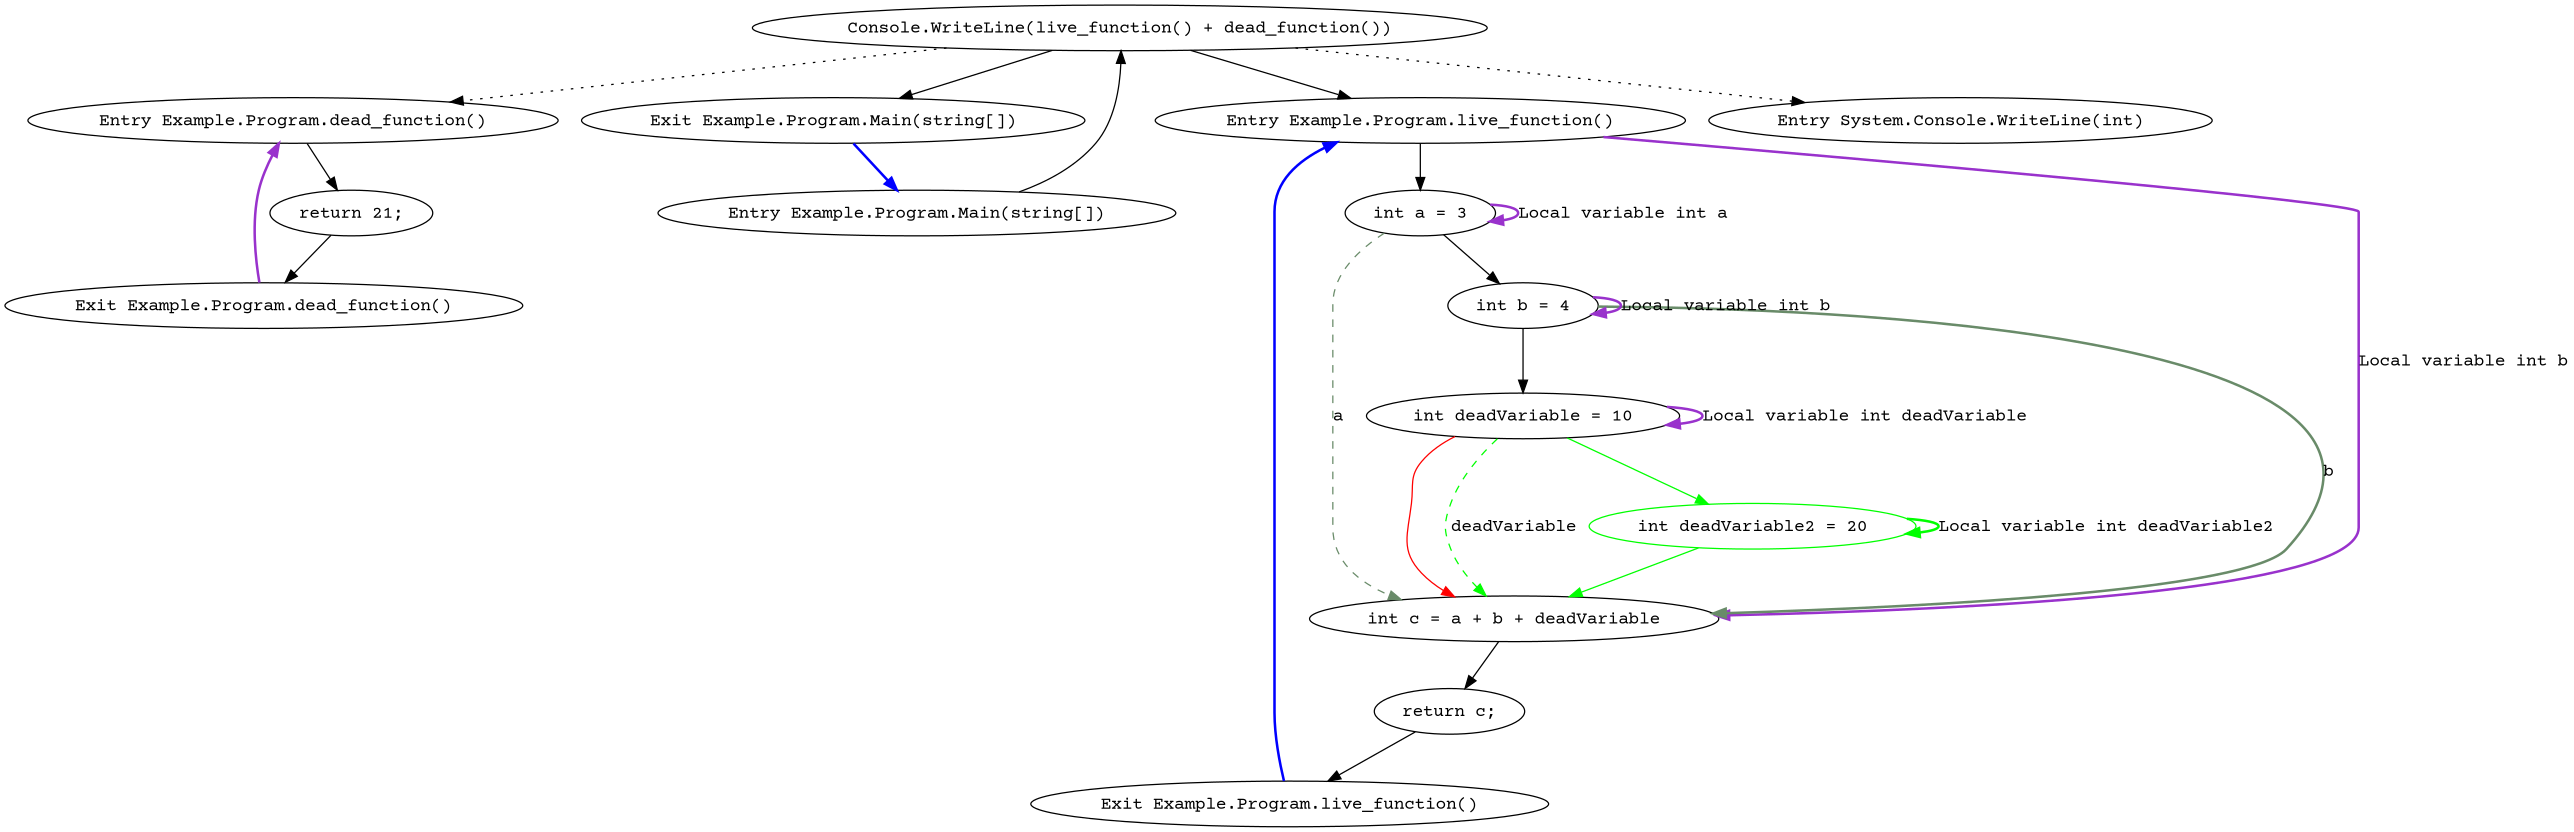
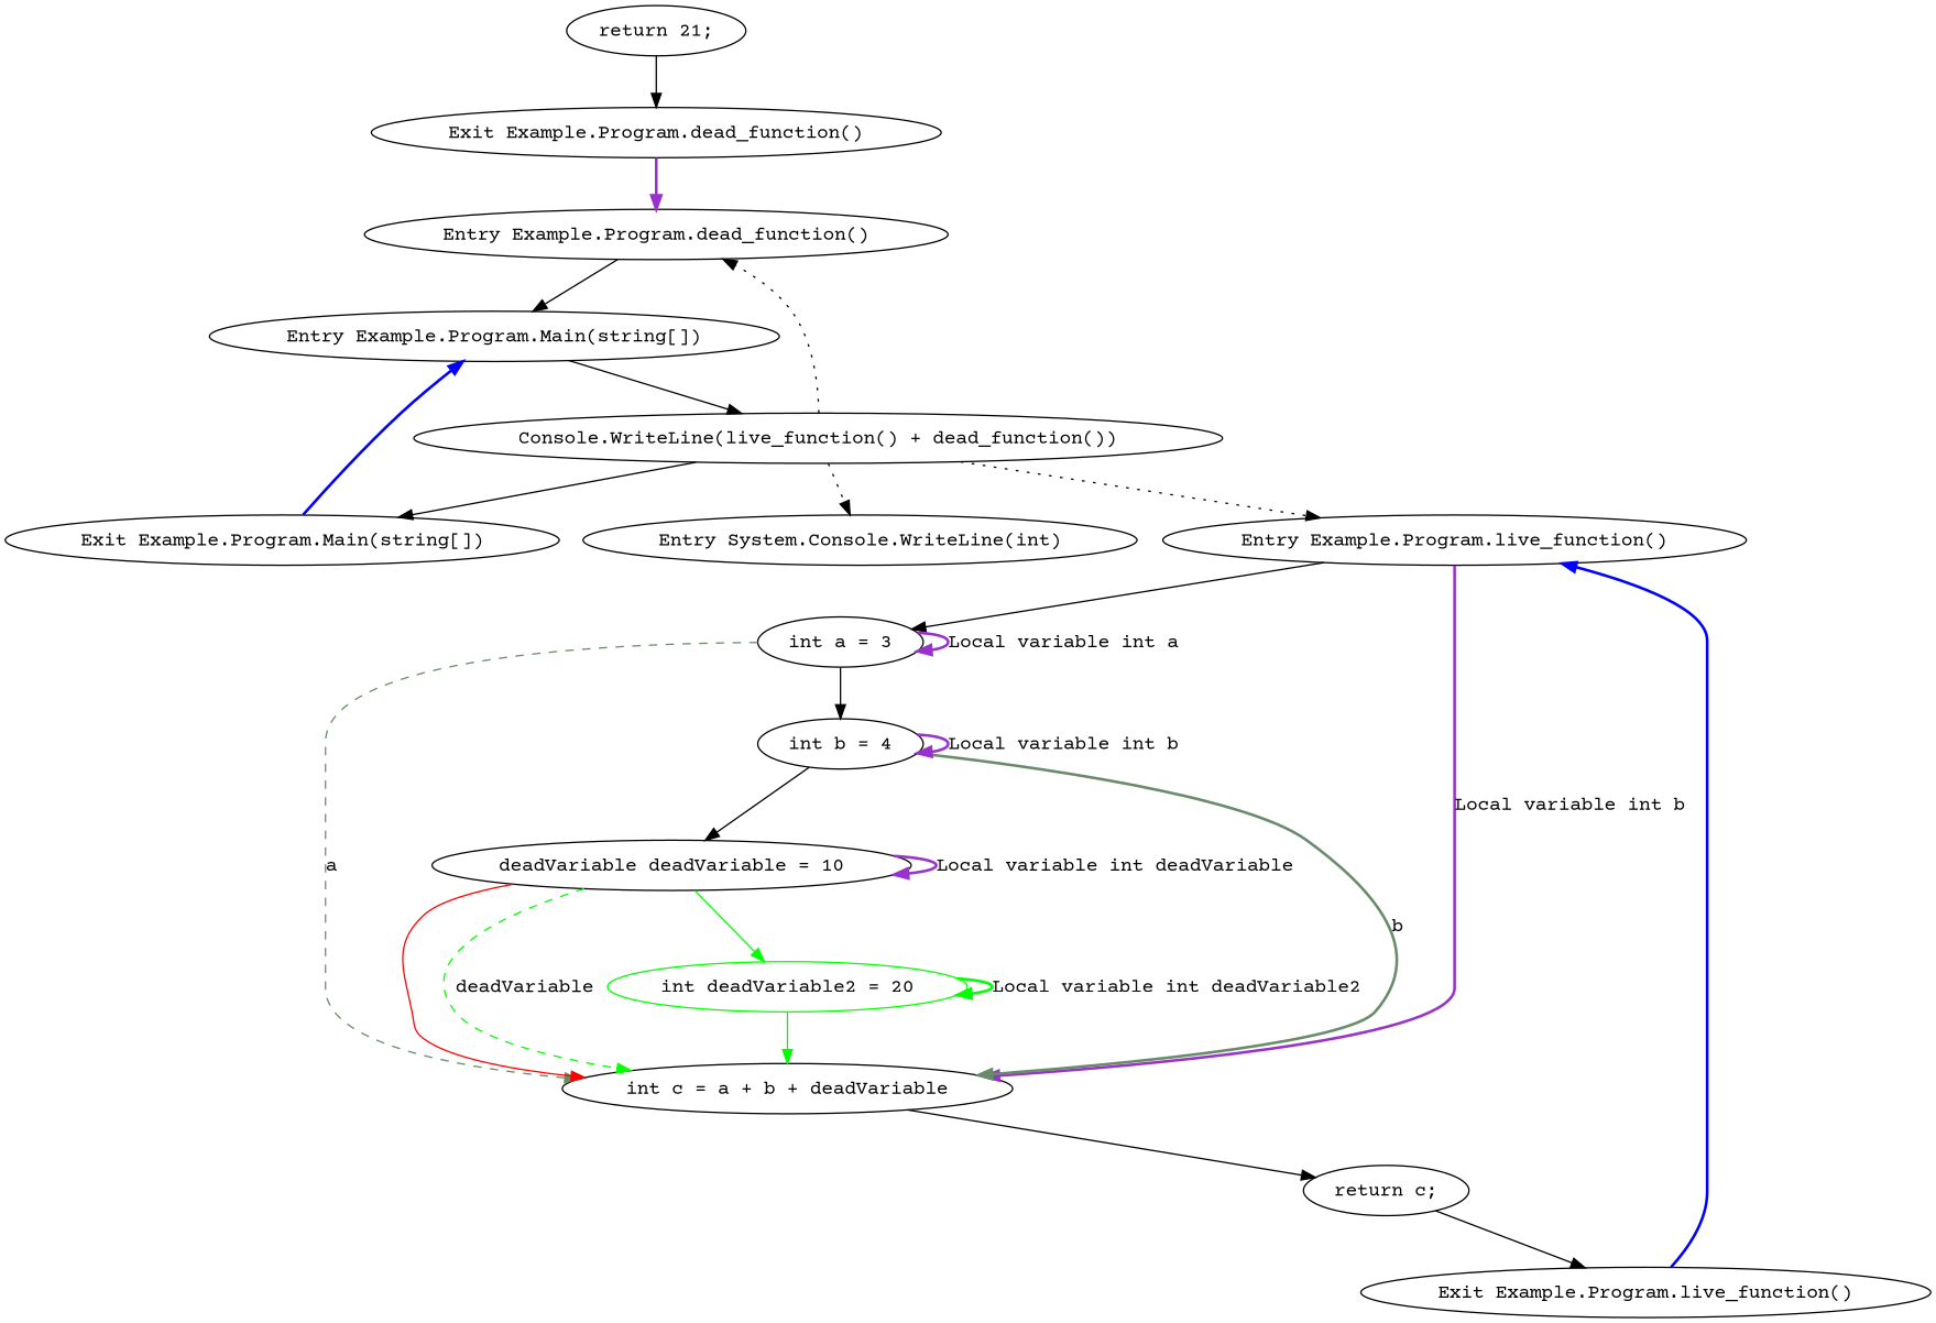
  digraph {
    fontname="Courier Prime"
    node [cluster="Example.Program.live_function()" fontname="Courier Prime" span="6-6"]
    edge [fontname="Courier Prime" style=solid]
    n1 [cluster="Example.Program.dead_function()" label="Entry Example.Program.dead_function()"]
    n2 [cluster="Example.Program.dead_function()" label="return 21;" span="8-8"]
    n3 [cluster="Example.Program.dead_function()" label="Exit Example.Program.dead_function()"]
    n4 [label="Entry Example.Program.live_function()" span="11-11"]
    n5 [label="int a = 3" span="13-13"]
    n6 [label="int c = a + b + deadVariable" span="16-16"]
    n7 [label="int b = 4" span="14-14"]
    n8 [label="return c;" span="17-17"]
-   n9 [label="int deadVariable = 10" span="15-15"]
+   n9 [label="deadVariable deadVariable = 10" span="15-15"]
    n10 [color=green label="int deadVariable2 = 20" span="16-16"]
    n11 [label="Exit Example.Program.live_function()" span="11-11"]
    n12 [cluster="Example.Program.Main(string[])" label="Entry Example.Program.Main(string[])" span="20-20"]
    n13 [cluster="Example.Program.Main(string[])" label="Console.WriteLine(live_function() + dead_function())" span="22-22"]
    n14 [cluster="Example.Program.Main(string[])" label="Exit Example.Program.Main(string[])" span="20-20"]
    n15 [cluster="System.Console.WriteLine(int)" label="Entry System.Console.WriteLine(int)" span="0-0"]
-   n1 -> n2
+   n1 -> n12
    n2 -> n3
    n3 -> n1 [color=darkorchid style=bold]
    n4 -> n5
    n4 -> n6 [color=darkorchid label="Local variable int b" style=bold]
    n5 -> n5 [color=darkorchid label="Local variable int a" style=bold]
    n5 -> n6 [color=darkseagreen4 label=a style=dashed]
    n5 -> n7
    n6 -> n8
    n7 -> n6 [color=darkseagreen4 label=b style=bold]
    n7 -> n7 [color=darkorchid label="Local variable int b" style=bold]
    n7 -> n9
    n8 -> n11
    n9 -> n6 [color=red]
    n9 -> n6 [color=green label=deadVariable style=dashed]
    n9 -> n9 [color=darkorchid label="Local variable int deadVariable" style=bold]
    n9 -> n10 [color=green]
    n10 -> n6 [color=green]
    n10 -> n10 [color=green label="Local variable int deadVariable2" style=bold]
    n11 -> n4 [color=blue style=bold]
    n12 -> n13
    n13 -> n1 [style=dotted]
-   n13 -> n4
+   n13 -> n4 [style=dotted]
    n13 -> n14
    n13 -> n15 [style=dotted]
    n14 -> n12 [color=blue style=bold]
  }
